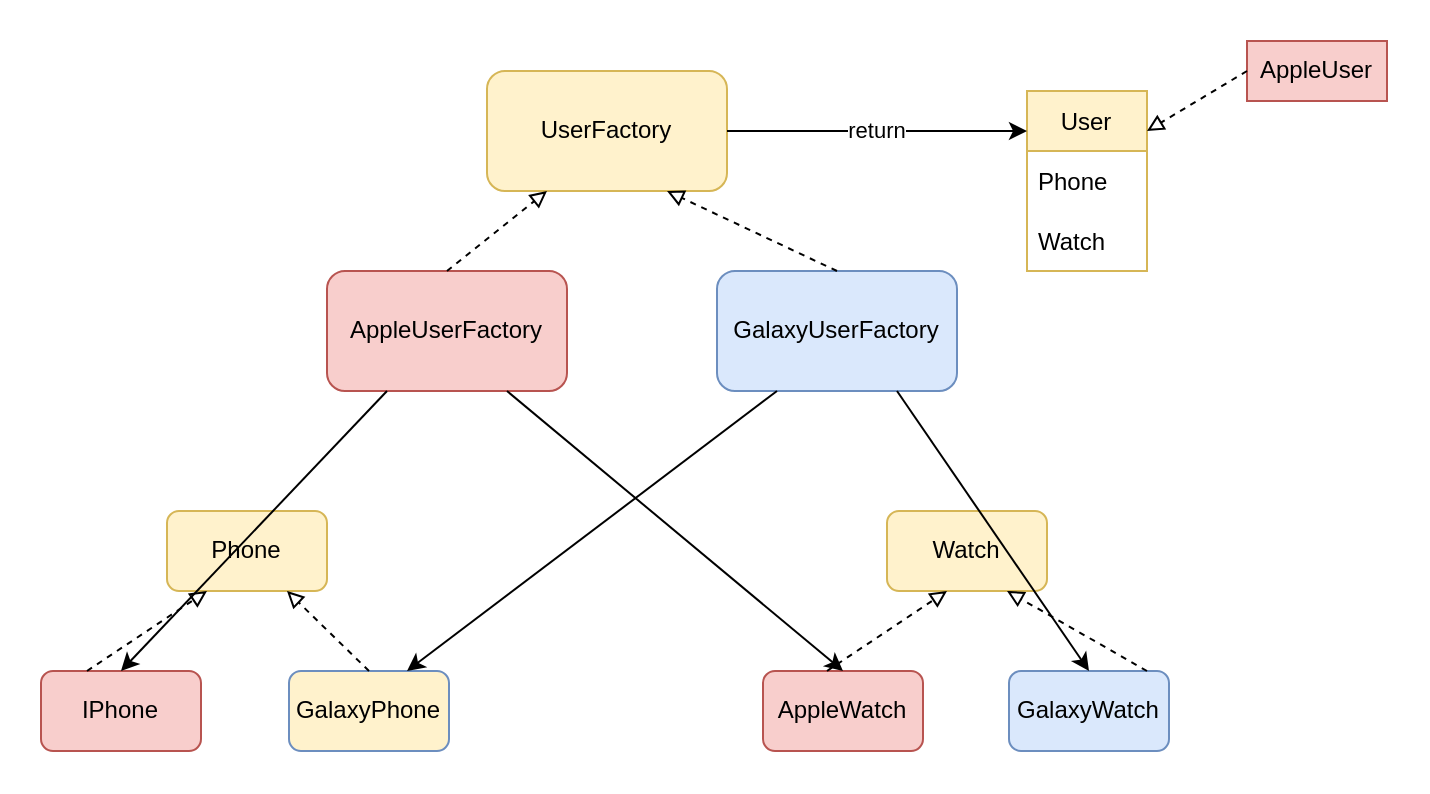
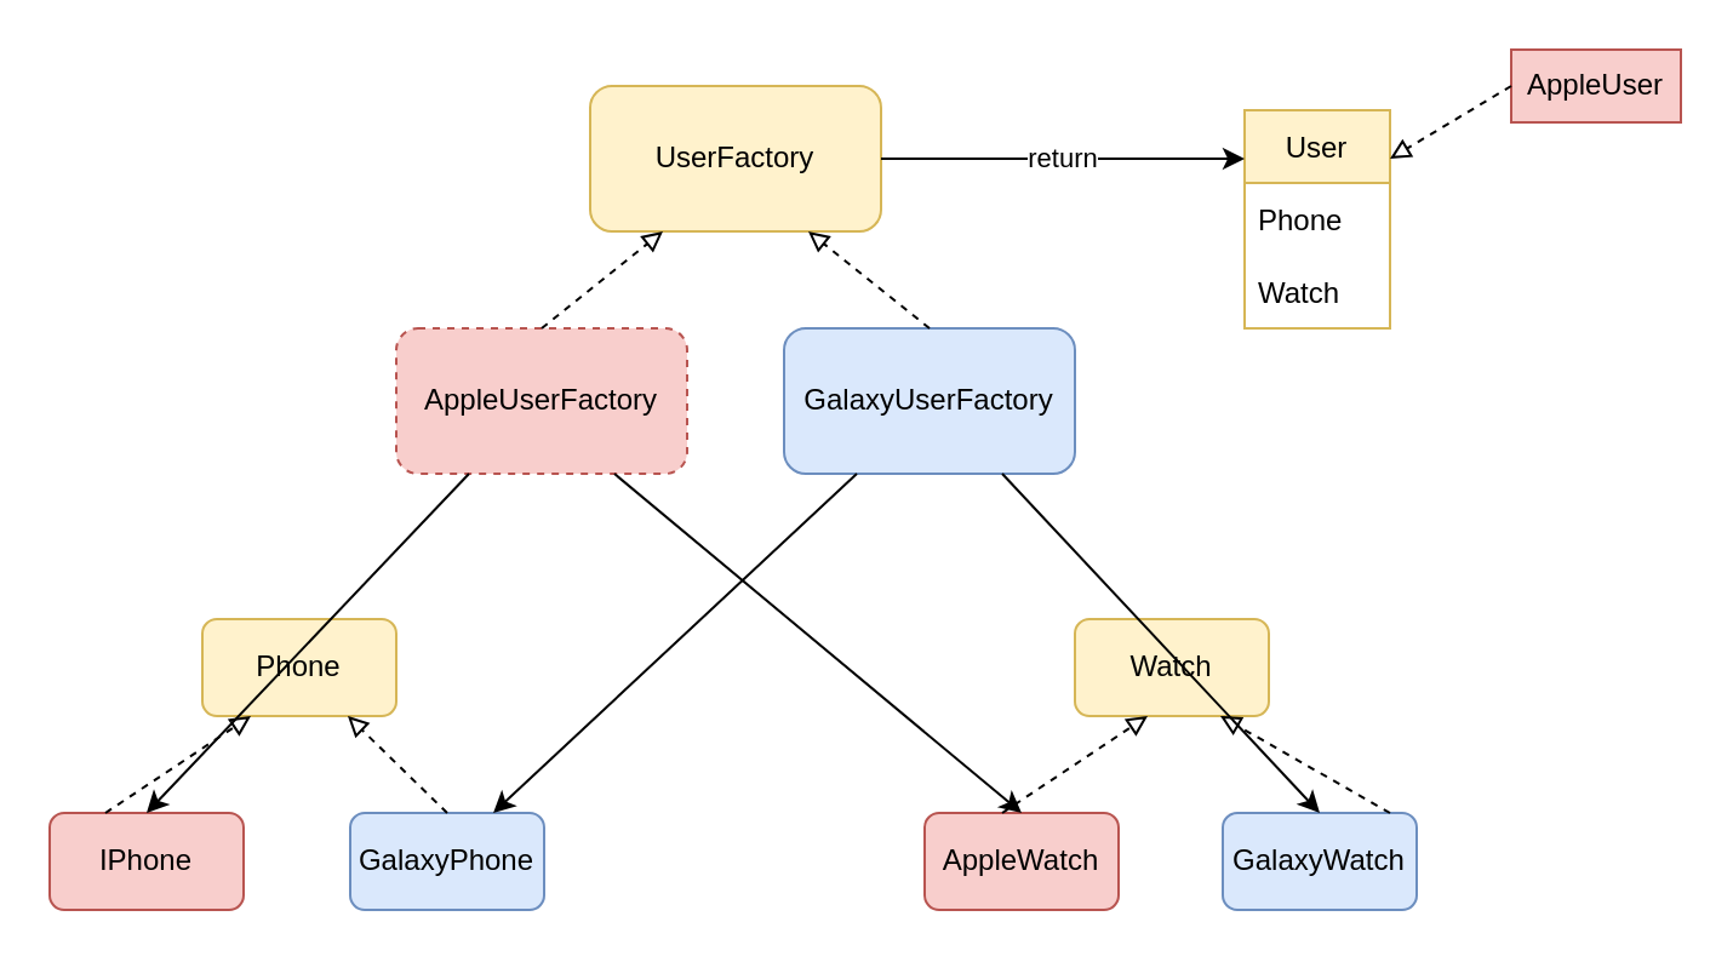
  <mxCell id="0" />
  <mxCell id="1" parent="0" />
  <mxCell id="2" value="UserFactory" style="rounded=1;whiteSpace=wrap;html=1;fillColor=#fff2cc;strokeColor=#d6b656;" vertex="1" parent="1"><mxGeometry x="243" y="35" width="120" height="60" as="geometry" /></mxCell>
- <mxCell id="3" value="AppleUserFactory" style="rounded=1;whiteSpace=wrap;html=1;fillColor=#f8cecc;strokeColor=#b85450;" vertex="1" parent="1"><mxGeometry x="163" y="135" width="120" height="60" as="geometry" /></mxCell>
- <mxCell id="4" value="GalaxyUserFactory" style="rounded=1;whiteSpace=wrap;html=1;fillColor=#dae8fc;strokeColor=#6c8ebf;" vertex="1" parent="1"><mxGeometry x="358" y="135" width="120" height="60" as="geometry" /></mxCell>
+ <mxCell id="3" value="AppleUserFactory" style="rounded=1;whiteSpace=wrap;html=1;fillColor=#f8cecc;strokeColor=#b85450;dashed=1;" vertex="1" parent="1"><mxGeometry x="163" y="135" width="120" height="60" as="geometry" /></mxCell>
+ <mxCell id="4" value="GalaxyUserFactory" style="rounded=1;whiteSpace=wrap;html=1;fillColor=#dae8fc;strokeColor=#6c8ebf;" vertex="1" parent="1"><mxGeometry x="323" y="135" width="120" height="60" as="geometry" /></mxCell>
  <mxCell id="5" value="" style="endArrow=block;html=1;rounded=0;dashed=1;exitX=0.5;exitY=0;exitDx=0;exitDy=0;entryX=0.25;entryY=1;entryDx=0;entryDy=0;endFill=0;" edge="1" parent="1" source="3" target="2"><mxGeometry width="50" height="50" relative="1" as="geometry"><mxPoint x="313" y="235" as="sourcePoint" /><mxPoint x="363" y="185" as="targetPoint" /></mxGeometry></mxCell>
  <mxCell id="6" value="" style="endArrow=block;html=1;rounded=0;dashed=1;exitX=0.5;exitY=0;exitDx=0;exitDy=0;endFill=0;entryX=0.75;entryY=1;entryDx=0;entryDy=0;" edge="1" parent="1" source="4" target="2"><mxGeometry width="50" height="50" relative="1" as="geometry"><mxPoint x="233" y="145" as="sourcePoint" /><mxPoint x="313" y="95" as="targetPoint" /></mxGeometry></mxCell>
  <mxCell id="7" value="Phone" style="rounded=1;whiteSpace=wrap;html=1;fillColor=#fff2cc;strokeColor=#d6b656;" vertex="1" parent="1"><mxGeometry x="83" y="255" width="80" height="40" as="geometry" /></mxCell>
  <mxCell id="8" value="IPhone" style="rounded=1;whiteSpace=wrap;html=1;fillColor=#f8cecc;strokeColor=#b85450;" vertex="1" parent="1"><mxGeometry x="20" y="335" width="80" height="40" as="geometry" /></mxCell>
- <mxCell id="9" value="GalaxyPhone" style="rounded=1;whiteSpace=wrap;html=1;fillColor=#fff2cc;strokeColor=#6c8ebf;" vertex="1" parent="1"><mxGeometry x="144" y="335" width="80" height="40" as="geometry" /></mxCell>
+ <mxCell id="9" value="GalaxyPhone" style="rounded=1;whiteSpace=wrap;html=1;fillColor=#dae8fc;strokeColor=#6c8ebf;" vertex="1" parent="1"><mxGeometry x="144" y="335" width="80" height="40" as="geometry" /></mxCell>
  <mxCell id="10" value="Watch" style="rounded=1;whiteSpace=wrap;html=1;fillColor=#fff2cc;strokeColor=#d6b656;" vertex="1" parent="1"><mxGeometry x="443" y="255" width="80" height="40" as="geometry" /></mxCell>
  <mxCell id="11" value="AppleWatch" style="rounded=1;whiteSpace=wrap;html=1;fillColor=#f8cecc;strokeColor=#b85450;" vertex="1" parent="1"><mxGeometry x="381" y="335" width="80" height="40" as="geometry" /></mxCell>
  <mxCell id="12" value="GalaxyWatch" style="rounded=1;whiteSpace=wrap;html=1;fillColor=#dae8fc;strokeColor=#6c8ebf;" vertex="1" parent="1"><mxGeometry x="504" y="335" width="80" height="40" as="geometry" /></mxCell>
  <mxCell id="13" value="" style="endArrow=block;html=1;rounded=0;dashed=1;exitX=0.5;exitY=0;exitDx=0;exitDy=0;entryX=0.25;entryY=1;entryDx=0;entryDy=0;endFill=0;" edge="1" parent="1" target="7"><mxGeometry width="50" height="50" relative="1" as="geometry"><mxPoint x="43" y="335" as="sourcePoint" /><mxPoint x="123" y="295" as="targetPoint" /></mxGeometry></mxCell>
  <mxCell id="14" value="" style="endArrow=block;html=1;rounded=0;dashed=1;exitX=0.5;exitY=0;exitDx=0;exitDy=0;endFill=0;" edge="1" parent="1"><mxGeometry width="50" height="50" relative="1" as="geometry"><mxPoint x="413" y="335" as="sourcePoint" /><mxPoint x="473" y="295" as="targetPoint" /></mxGeometry></mxCell>
  <mxCell id="15" value="" style="endArrow=block;html=1;rounded=0;dashed=1;exitX=0.5;exitY=0;exitDx=0;exitDy=0;endFill=0;entryX=0.75;entryY=1;entryDx=0;entryDy=0;" edge="1" parent="1" source="9" target="7"><mxGeometry width="50" height="50" relative="1" as="geometry"><mxPoint x="183" y="295" as="sourcePoint" /><mxPoint x="123" y="295" as="targetPoint" /></mxGeometry></mxCell>
  <mxCell id="16" value="" style="endArrow=block;html=1;rounded=0;dashed=1;exitX=0.5;exitY=0;exitDx=0;exitDy=0;endFill=0;entryX=0.75;entryY=1;entryDx=0;entryDy=0;" edge="1" parent="1" target="10"><mxGeometry width="50" height="50" relative="1" as="geometry"><mxPoint x="573" y="335" as="sourcePoint" /><mxPoint x="493" y="295" as="targetPoint" /></mxGeometry></mxCell>
  <mxCell id="17" value="User" style="swimlane;fontStyle=0;childLayout=stackLayout;horizontal=1;startSize=30;horizontalStack=0;resizeParent=1;resizeParentMax=0;resizeLast=0;collapsible=1;marginBottom=0;fillColor=#fff2cc;strokeColor=#d6b656;" vertex="1" parent="1"><mxGeometry x="513" y="45" width="60" height="90" as="geometry" /></mxCell>
  <mxCell id="18" value="Phone" style="text;strokeColor=none;fillColor=none;align=left;verticalAlign=middle;spacingLeft=4;spacingRight=4;overflow=hidden;points=[[0,0.5],[1,0.5]];portConstraint=eastwest;rotatable=0;" vertex="1" parent="17"><mxGeometry y="30" width="60" height="30" as="geometry" /></mxCell>
  <mxCell id="19" value="Watch" style="text;strokeColor=none;fillColor=none;align=left;verticalAlign=middle;spacingLeft=4;spacingRight=4;overflow=hidden;points=[[0,0.5],[1,0.5]];portConstraint=eastwest;rotatable=0;" vertex="1" parent="17"><mxGeometry y="60" width="60" height="30" as="geometry" /></mxCell>
  <mxCell id="20" style="edgeStyle=orthogonalEdgeStyle;rounded=0;orthogonalLoop=1;jettySize=auto;html=1;exitX=1;exitY=0.5;exitDx=0;exitDy=0;endArrow=classic;endFill=1;" edge="1" parent="17" source="18" target="18"><mxGeometry relative="1" as="geometry" /></mxCell>
  <mxCell id="21" value="return" style="endArrow=classic;html=1;rounded=0;exitX=1;exitY=0.5;exitDx=0;exitDy=0;endFill=1;" edge="1" parent="1" source="2"><mxGeometry width="50" height="50" relative="1" as="geometry"><mxPoint x="313" y="285" as="sourcePoint" /><mxPoint x="513" y="65" as="targetPoint" /></mxGeometry></mxCell>
  <mxCell id="22" value="AppleUser" style="rounded=0;whiteSpace=wrap;html=1;fillColor=#f8cecc;strokeColor=#b85450;" vertex="1" parent="1"><mxGeometry x="623" y="20" width="70" height="30" as="geometry" /></mxCell>
  <mxCell id="23" value="" style="endArrow=block;html=1;rounded=0;dashed=1;exitX=0;exitY=0.5;exitDx=0;exitDy=0;endFill=0;" edge="1" parent="1" source="22"><mxGeometry width="50" height="50" relative="1" as="geometry"><mxPoint x="393" y="145" as="sourcePoint" /><mxPoint x="573" y="65" as="targetPoint" /></mxGeometry></mxCell>
  <mxCell id="24" value="" style="endArrow=classic;html=1;rounded=0;exitX=0.25;exitY=1;exitDx=0;exitDy=0;entryX=0.5;entryY=0;entryDx=0;entryDy=0;" edge="1" parent="1" source="3" target="8"><mxGeometry width="50" height="50" relative="1" as="geometry"><mxPoint x="313" y="285" as="sourcePoint" /><mxPoint x="363" y="235" as="targetPoint" /></mxGeometry></mxCell>
  <mxCell id="25" value="" style="endArrow=classic;html=1;rounded=0;exitX=0.75;exitY=1;exitDx=0;exitDy=0;entryX=0.5;entryY=0;entryDx=0;entryDy=0;" edge="1" parent="1" source="3" target="11"><mxGeometry width="50" height="50" relative="1" as="geometry"><mxPoint x="313" y="285" as="sourcePoint" /><mxPoint x="363" y="235" as="targetPoint" /></mxGeometry></mxCell>
  <mxCell id="26" value="" style="endArrow=classic;html=1;rounded=0;exitX=0.25;exitY=1;exitDx=0;exitDy=0;" edge="1" parent="1" source="4"><mxGeometry width="50" height="50" relative="1" as="geometry"><mxPoint x="313" y="285" as="sourcePoint" /><mxPoint x="203" y="335" as="targetPoint" /></mxGeometry></mxCell>
  <mxCell id="27" value="" style="endArrow=classic;html=1;rounded=0;exitX=0.75;exitY=1;exitDx=0;exitDy=0;entryX=0.5;entryY=0;entryDx=0;entryDy=0;" edge="1" parent="1" source="4" target="12"><mxGeometry width="50" height="50" relative="1" as="geometry"><mxPoint x="313" y="285" as="sourcePoint" /><mxPoint x="363" y="235" as="targetPoint" /></mxGeometry></mxCell>
